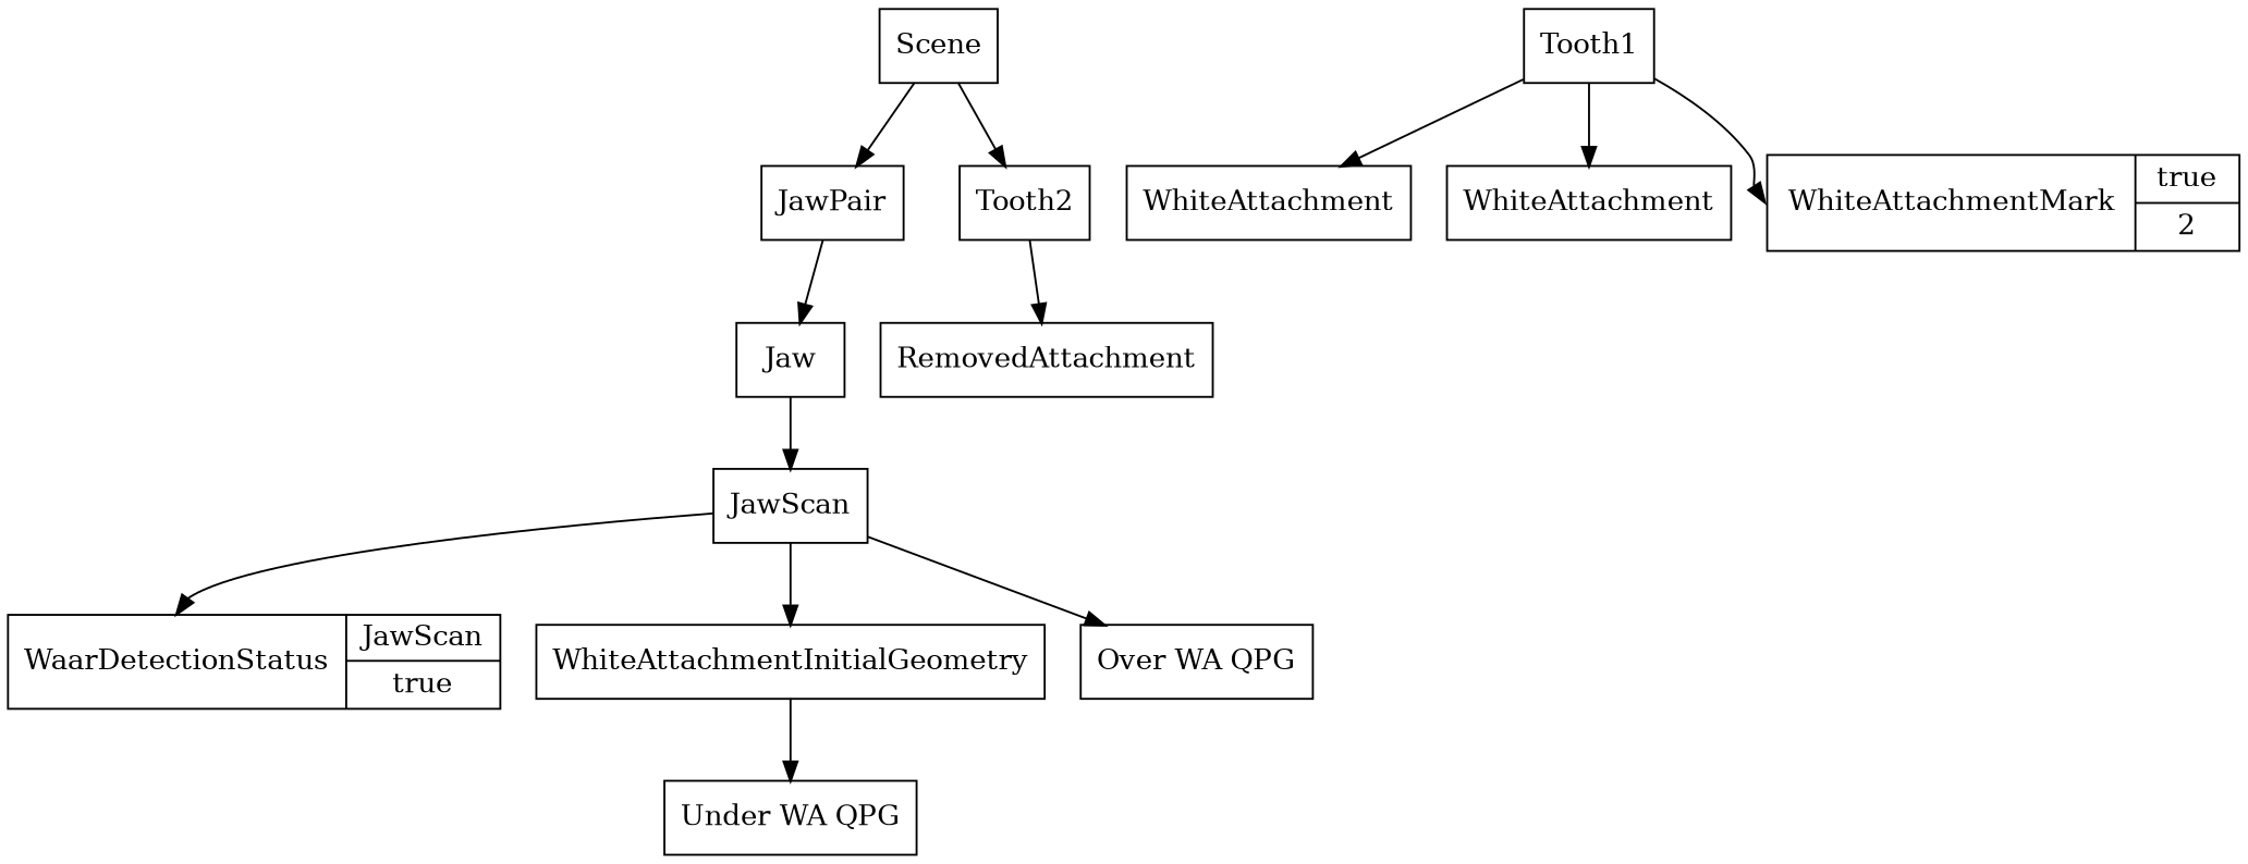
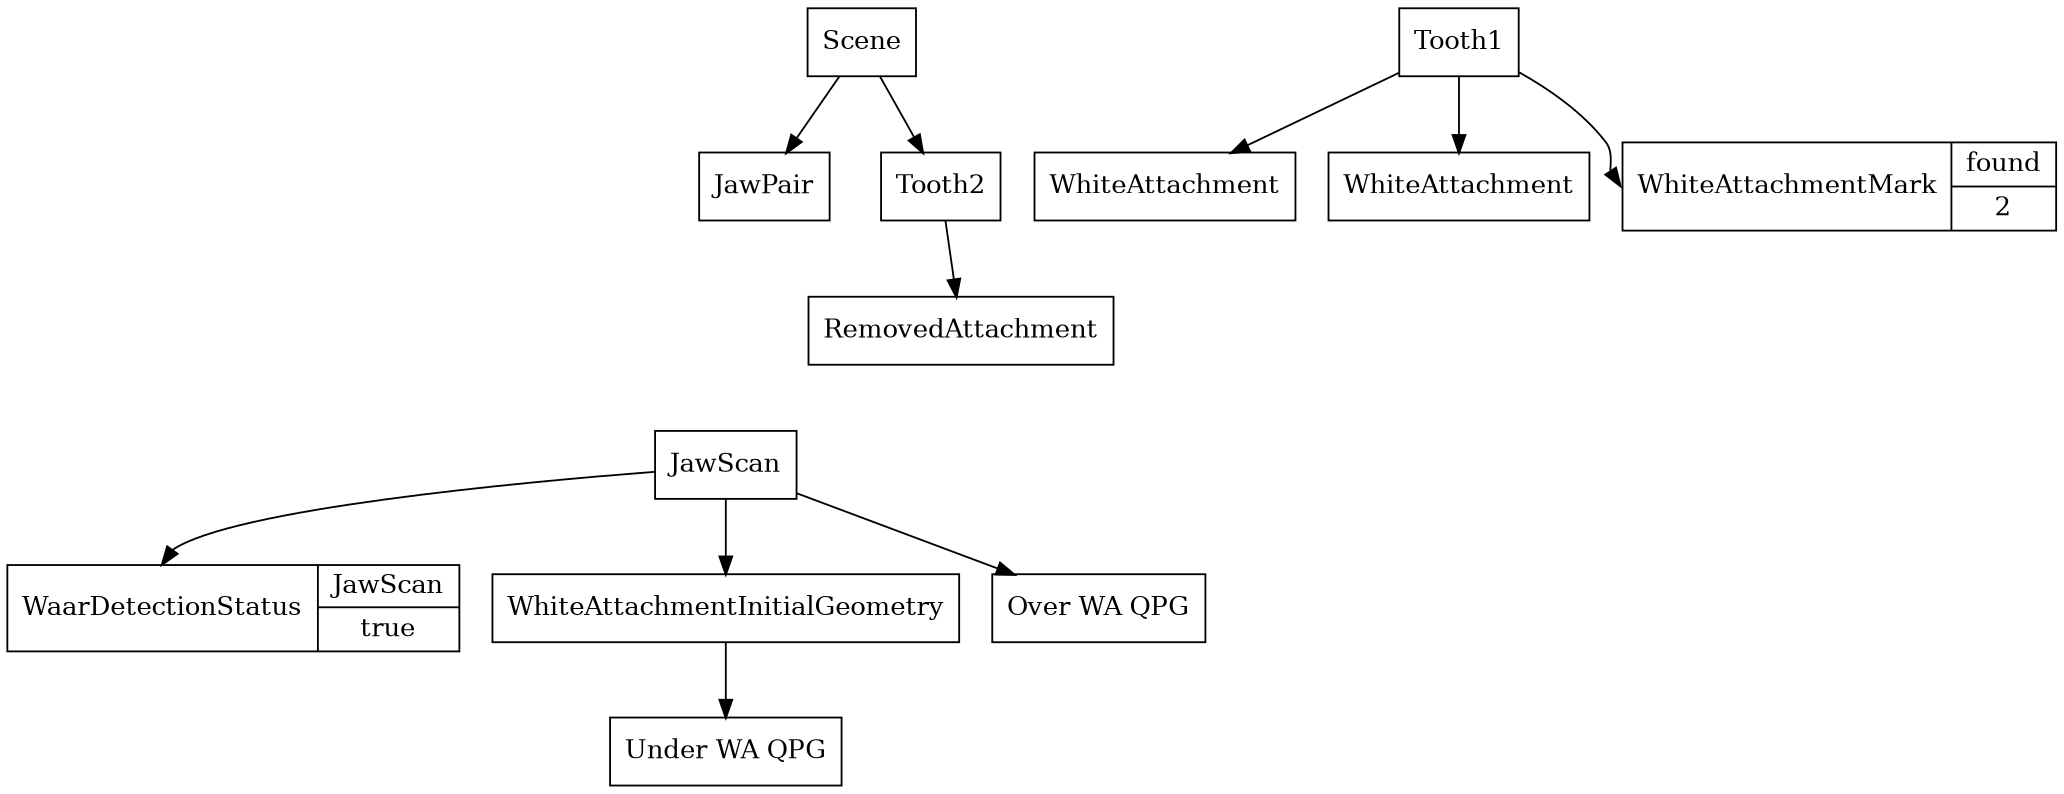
  digraph {
    node [shape=record]
    Scene
    JawPair
    Tooth2
-   Jaw
    JawScan
    n6 [label="<detectstatus>WaarDetectionStatus | {JawScan | true}"]
    n7 [label=WhiteAttachmentInitialGeometry]
    n8 [label="Over WA QPG"]
    n9 [label=WhiteAttachment]
    Tooth1
    n11 [label=WhiteAttachment]
-   n12 [label="<WAMark>WhiteAttachmentMark|{true|2}"]
+   n12 [label="<WAMark>WhiteAttachmentMark|{found|2}"]
    RemovedAttachment
    n14 [label="Under WA QPG"]
    Scene -> JawPair
    Scene -> Tooth2
-   JawPair -> Jaw
    Tooth2 -> RemovedAttachment
-   Jaw -> JawScan
    JawScan -> n6 [headport=detectstatus]
    JawScan -> n7
    JawScan -> n8
    n7 -> n14
    Tooth1 -> n9
    Tooth1 -> n11
    Tooth1 -> n12 [headport=WAMark]
  }
